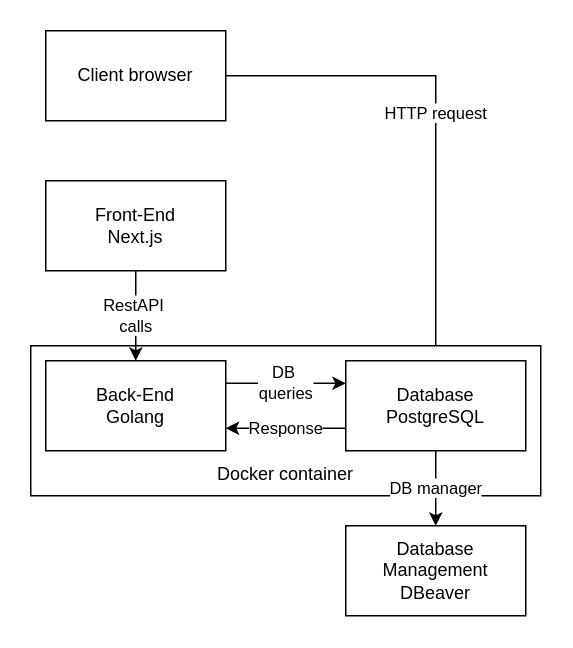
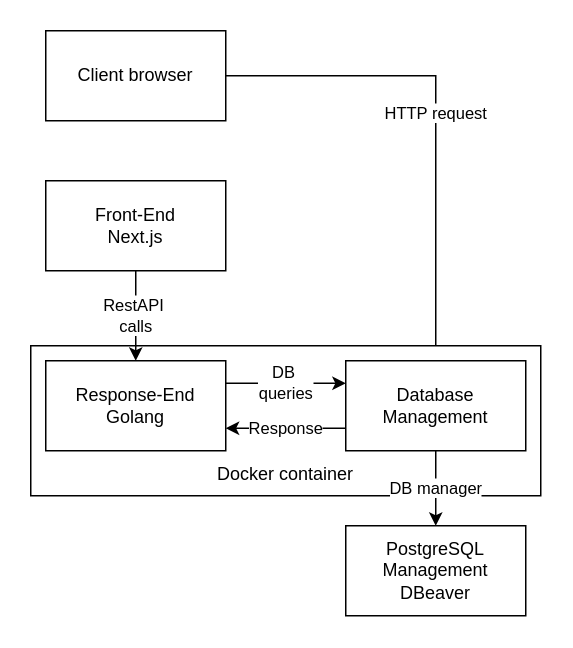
  <mxCell id="0" />
  <mxCell id="1" parent="0" />
  <mxCell id="2" value="HTTP request" style="edgeStyle=orthogonalEdgeStyle;rounded=0;orthogonalLoop=1;jettySize=auto;html=1;" edge="1" parent="1" source="3" target="10"><mxGeometry relative="1" as="geometry" /></mxCell>
  <mxCell id="3" value="Client browser" style="rounded=0;whiteSpace=wrap;html=1;" vertex="1" parent="1"><mxGeometry x="30" y="20" width="120" height="60" as="geometry" /></mxCell>
  <mxCell id="4" value="Front-End&lt;div&gt;Next.js&lt;/div&gt;" style="rounded=0;whiteSpace=wrap;html=1;" vertex="1" parent="1"><mxGeometry x="30" y="120" width="120" height="60" as="geometry" /></mxCell>
  <mxCell id="5" value="&lt;div&gt;&lt;br&gt;&lt;/div&gt;&lt;div&gt;&lt;br&gt;&lt;/div&gt;&lt;div&gt;&lt;br&gt;&lt;/div&gt;&lt;div&gt;&lt;br&gt;&lt;/div&gt;&lt;div&gt;&lt;br&gt;&lt;/div&gt;&lt;div&gt;Docker container&lt;/div&gt;" style="rounded=0;whiteSpace=wrap;html=1;" vertex="1" parent="1"><mxGeometry x="20" y="230" width="340" height="100" as="geometry" /></mxCell>
  <mxCell id="6" value="DB manager" style="edgeStyle=orthogonalEdgeStyle;rounded=0;orthogonalLoop=1;jettySize=auto;html=1;" edge="1" parent="1" source="10" target="11"><mxGeometry relative="1" as="geometry" /></mxCell>
  <mxCell id="7" value="DB&amp;nbsp;&lt;div&gt;queries&lt;/div&gt;" style="edgeStyle=orthogonalEdgeStyle;rounded=0;orthogonalLoop=1;jettySize=auto;html=1;exitX=1;exitY=0.25;exitDx=0;exitDy=0;entryX=0;entryY=0.25;entryDx=0;entryDy=0;" edge="1" parent="1" source="8" target="10"><mxGeometry relative="1" as="geometry" /></mxCell>
- <mxCell id="8" value="Back-End&lt;div&gt;Golang&lt;/div&gt;" style="rounded=0;whiteSpace=wrap;html=1;" vertex="1" parent="1"><mxGeometry x="30" y="240" width="120" height="60" as="geometry" /></mxCell>
+ <mxCell id="8" value="Response-End&lt;div&gt;Golang&lt;/div&gt;" style="rounded=0;whiteSpace=wrap;html=1;" vertex="1" parent="1"><mxGeometry x="30" y="240" width="120" height="60" as="geometry" /></mxCell>
  <mxCell id="9" value="Response" style="edgeStyle=orthogonalEdgeStyle;rounded=0;orthogonalLoop=1;jettySize=auto;html=1;exitX=0;exitY=0.75;exitDx=0;exitDy=0;entryX=1;entryY=0.75;entryDx=0;entryDy=0;" edge="1" parent="1" source="10" target="8"><mxGeometry relative="1" as="geometry" /></mxCell>
- <mxCell id="10" value="&lt;div&gt;Database&lt;/div&gt;PostgreSQL" style="rounded=0;whiteSpace=wrap;html=1;" vertex="1" parent="1"><mxGeometry x="230" y="240" width="120" height="60" as="geometry" /></mxCell>
- <mxCell id="11" value="Database Management&lt;div&gt;DBeaver&lt;/div&gt;" style="rounded=0;whiteSpace=wrap;html=1;" vertex="1" parent="1"><mxGeometry x="230" y="350" width="120" height="60" as="geometry" /></mxCell>
+ <mxCell id="10" value="&lt;div&gt;Database&lt;/div&gt;Management" style="rounded=0;whiteSpace=wrap;html=1;" vertex="1" parent="1"><mxGeometry x="230" y="240" width="120" height="60" as="geometry" /></mxCell>
+ <mxCell id="11" value="PostgreSQL Management&lt;div&gt;DBeaver&lt;/div&gt;" style="rounded=0;whiteSpace=wrap;html=1;" vertex="1" parent="1"><mxGeometry x="230" y="350" width="120" height="60" as="geometry" /></mxCell>
  <mxCell id="12" value="RestAPI&amp;nbsp;&lt;div&gt;calls&lt;/div&gt;" style="edgeStyle=orthogonalEdgeStyle;rounded=0;orthogonalLoop=1;jettySize=auto;html=1;" edge="1" parent="1" source="4" target="8"><mxGeometry relative="1" as="geometry" /></mxCell>
